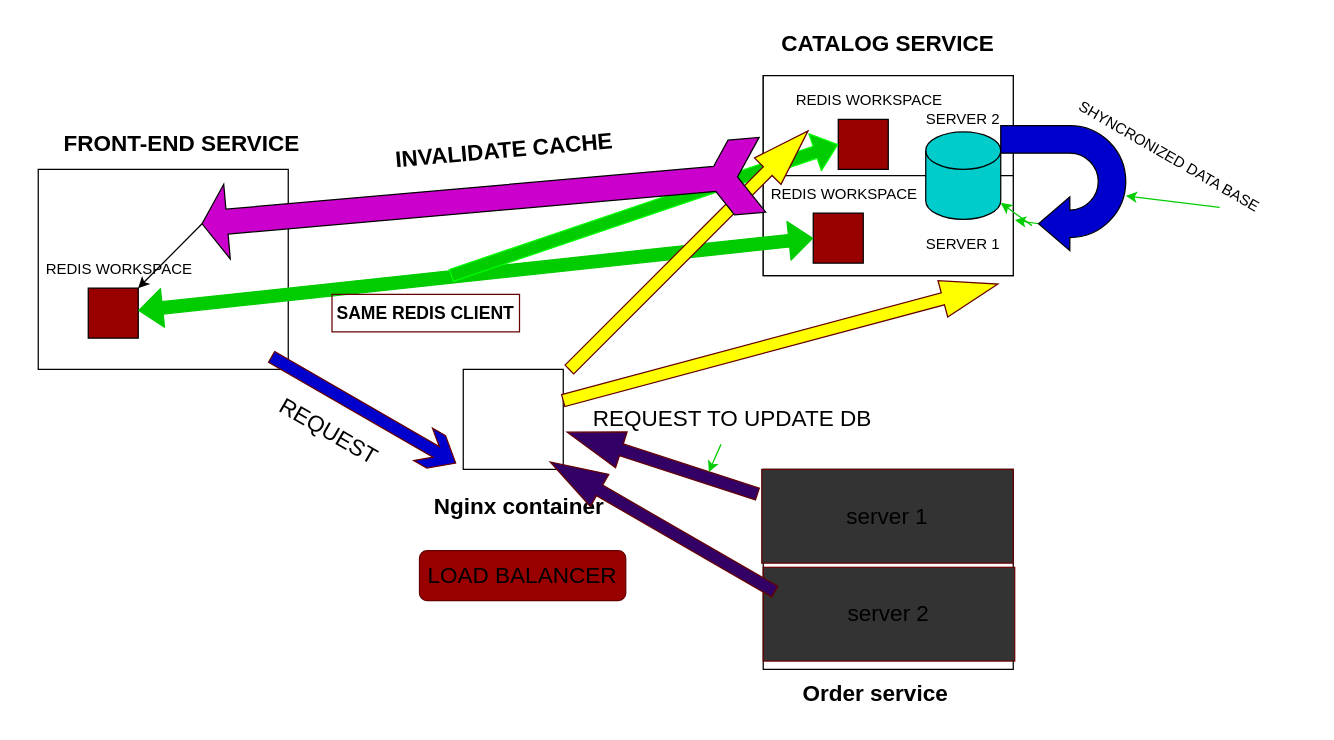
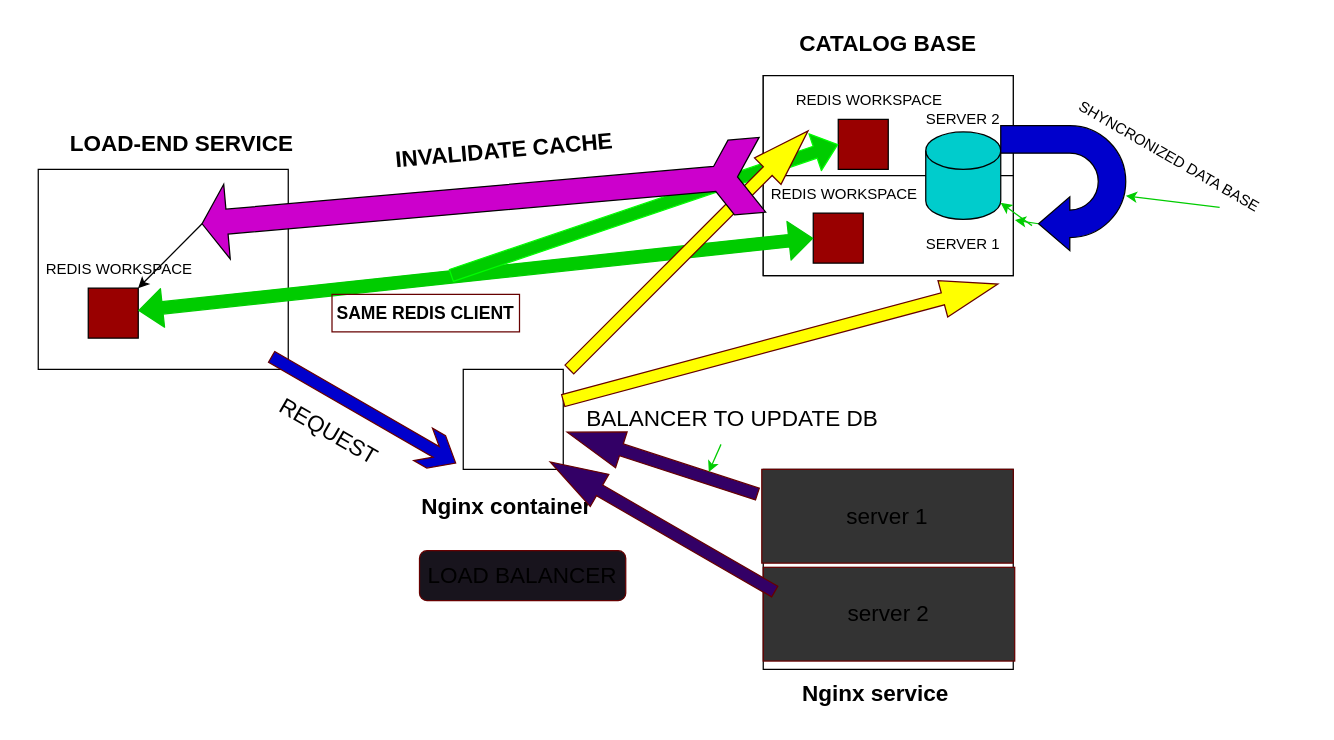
  <mxCell id="0" />
  <mxCell id="1" parent="0" />
  <mxCell id="2" value="" style="rounded=0;whiteSpace=wrap;html=1;" parent="1" vertex="1"><mxGeometry x="610" y="375" width="200" height="160" as="geometry" /></mxCell>
  <mxCell id="3" value="" style="rounded=0;whiteSpace=wrap;html=1;" parent="1" vertex="1"><mxGeometry x="610" y="60" width="200" height="160" as="geometry" /></mxCell>
  <mxCell id="4" value="" style="rounded=0;whiteSpace=wrap;html=1;" parent="1" vertex="1"><mxGeometry x="30" y="135" width="200" height="160" as="geometry" /></mxCell>
  <mxCell id="5" value="" style="whiteSpace=wrap;html=1;aspect=fixed;direction=south;fillColor=#990000;" parent="1" vertex="1"><mxGeometry x="70" y="230" width="40" height="40" as="geometry" /></mxCell>
  <mxCell id="6" value="" style="whiteSpace=wrap;html=1;aspect=fixed;" parent="1" vertex="1"><mxGeometry x="370" y="295" width="80" height="80" as="geometry" /></mxCell>
- <mxCell id="7" value="&lt;h2&gt;&lt;font style=&quot;font-size: 18px;&quot;&gt;FRONT-END SERVICE&lt;/font&gt;&lt;/h2&gt;" style="text;strokeColor=none;align=center;fillColor=none;html=1;verticalAlign=middle;whiteSpace=wrap;rounded=0;" parent="1" vertex="1"><mxGeometry x="40" y="100" width="210" height="30" as="geometry" /></mxCell>
+ <mxCell id="7" value="&lt;h2&gt;&lt;font style=&quot;font-size: 18px;&quot;&gt;LOAD-END SERVICE&lt;/font&gt;&lt;/h2&gt;" style="text;strokeColor=none;align=center;fillColor=none;html=1;verticalAlign=middle;whiteSpace=wrap;rounded=0;" parent="1" vertex="1"><mxGeometry x="40" y="100" width="210" height="30" as="geometry" /></mxCell>
  <mxCell id="8" value="REDIS WORKSPACE" style="text;strokeColor=none;align=center;fillColor=none;html=1;verticalAlign=middle;whiteSpace=wrap;rounded=0;" parent="1" vertex="1"><mxGeometry x="20" y="200" width="150" height="30" as="geometry" /></mxCell>
  <mxCell id="9" value="" style="rounded=0;whiteSpace=wrap;html=1;" parent="1" vertex="1"><mxGeometry x="610" y="60" width="200" height="80" as="geometry" /></mxCell>
  <mxCell id="10" value="" style="rounded=0;whiteSpace=wrap;html=1;" parent="1" vertex="1"><mxGeometry x="610" y="140" width="200" height="80" as="geometry" /></mxCell>
- <mxCell id="11" value="&lt;h2&gt;CATALOG SERVICE&lt;/h2&gt;" style="text;strokeColor=none;align=center;fillColor=none;html=1;verticalAlign=middle;whiteSpace=wrap;rounded=0;" parent="1" vertex="1"><mxGeometry x="605" y="20" width="210" height="30" as="geometry" /></mxCell>
+ <mxCell id="11" value="&lt;h2&gt;CATALOG BASE&lt;/h2&gt;" style="text;strokeColor=none;align=center;fillColor=none;html=1;verticalAlign=middle;whiteSpace=wrap;rounded=0;" parent="1" vertex="1"><mxGeometry x="605" y="20" width="210" height="30" as="geometry" /></mxCell>
  <mxCell id="12" value="" style="shape=cylinder3;whiteSpace=wrap;html=1;boundedLbl=1;backgroundOutline=1;size=15;fillColor=#00CCCC;" parent="1" vertex="1"><mxGeometry x="740" y="105" width="60" height="70" as="geometry" /></mxCell>
  <mxCell id="13" value="" style="whiteSpace=wrap;html=1;aspect=fixed;direction=south;fillColor=#990000;" parent="1" vertex="1"><mxGeometry x="670" y="95" width="40" height="40" as="geometry" /></mxCell>
  <mxCell id="14" value="REDIS WORKSPACE" style="text;strokeColor=none;align=center;fillColor=none;html=1;verticalAlign=middle;whiteSpace=wrap;rounded=0;" parent="1" vertex="1"><mxGeometry x="620" y="65" width="150" height="30" as="geometry" /></mxCell>
  <mxCell id="15" value="" style="whiteSpace=wrap;html=1;aspect=fixed;direction=south;fillColor=#990000;" parent="1" vertex="1"><mxGeometry x="650" y="170" width="40" height="40" as="geometry" /></mxCell>
  <mxCell id="16" value="REDIS WORKSPACE" style="text;strokeColor=none;align=center;fillColor=none;html=1;verticalAlign=middle;whiteSpace=wrap;rounded=0;" parent="1" vertex="1"><mxGeometry x="600" y="140" width="150" height="30" as="geometry" /></mxCell>
  <mxCell id="17" value="" style="shape=flexArrow;endArrow=classic;startArrow=classic;html=1;entryX=0.5;entryY=1;entryDx=0;entryDy=0;strokeColor=#00CC00;fillColor=#00CC00;" parent="1" source="5" target="15" edge="1"><mxGeometry width="100" height="100" relative="1" as="geometry"><mxPoint x="490" y="300" as="sourcePoint" /><mxPoint x="590" y="200" as="targetPoint" /><Array as="points" /></mxGeometry></mxCell>
  <mxCell id="18" value="" style="shape=flexArrow;endArrow=classic;html=1;entryX=0.5;entryY=1;entryDx=0;entryDy=0;strokeColor=#00FF00;fillColor=#00CC00;" parent="1" target="13" edge="1"><mxGeometry width="50" height="50" relative="1" as="geometry"><mxPoint x="360" y="220" as="sourcePoint" /><mxPoint x="570" y="220" as="targetPoint" /><Array as="points" /></mxGeometry></mxCell>
  <mxCell id="19" value="&lt;h3&gt;SAME REDIS CLIENT&lt;/h3&gt;" style="text;strokeColor=#660000;align=center;fillColor=none;html=1;verticalAlign=middle;whiteSpace=wrap;rounded=0;rotation=0;" parent="1" vertex="1"><mxGeometry x="265" y="235" width="150" height="30" as="geometry" /></mxCell>
  <mxCell id="20" style="edgeStyle=none;html=1;exitX=1;exitY=0;exitDx=0;exitDy=0;strokeColor=#00CC00;fillColor=#00CC00;" parent="1" source="21" target="12" edge="1"><mxGeometry relative="1" as="geometry" /></mxCell>
  <mxCell id="21" value="SERVER 1" style="text;strokeColor=none;align=center;fillColor=none;html=1;verticalAlign=middle;whiteSpace=wrap;rounded=0;" parent="1" vertex="1"><mxGeometry x="715" y="180" width="110" height="30" as="geometry" /></mxCell>
  <mxCell id="22" value="SERVER 2" style="text;strokeColor=none;align=center;fillColor=none;html=1;verticalAlign=middle;whiteSpace=wrap;rounded=0;" parent="1" vertex="1"><mxGeometry x="715" y="80" width="110" height="30" as="geometry" /></mxCell>
  <mxCell id="23" style="edgeStyle=none;html=1;exitX=0;exitY=0;exitDx=69.75;exitDy=21.5;exitPerimeter=0;entryX=0.875;entryY=-0.147;entryDx=0;entryDy=0;entryPerimeter=0;strokeColor=#00CC00;fillColor=#00CC00;" parent="1" source="24" target="21" edge="1"><mxGeometry relative="1" as="geometry" /></mxCell>
  <mxCell id="24" value="" style="html=1;shadow=0;dashed=0;align=center;verticalAlign=middle;shape=mxgraph.arrows2.uTurnArrow;dy=11;arrowHead=43;dx2=25;fillColor=#0000CC;rotation=-180;" parent="1" vertex="1"><mxGeometry x="800" y="100" width="100" height="100" as="geometry" /></mxCell>
  <mxCell id="25" style="edgeStyle=none;html=1;exitX=0.75;exitY=1;exitDx=0;exitDy=0;strokeColor=#00CC00;fillColor=#00CC00;" parent="1" source="26" target="24" edge="1"><mxGeometry relative="1" as="geometry" /></mxCell>
  <mxCell id="26" value="SHYNCRONIZED DATA BASE" style="text;strokeColor=none;align=center;fillColor=none;html=1;verticalAlign=middle;whiteSpace=wrap;rounded=0;rotation=30;" parent="1" vertex="1"><mxGeometry x="825" y="110" width="220" height="30" as="geometry" /></mxCell>
- <mxCell id="27" value="&lt;h2&gt;Nginx container&lt;/h2&gt;" style="text;strokeColor=none;align=center;fillColor=none;html=1;verticalAlign=middle;whiteSpace=wrap;rounded=0;" parent="1" vertex="1"><mxGeometry x="340" y="390" width="150" height="30" as="geometry" /></mxCell>
+ <mxCell id="27" value="&lt;h2&gt;Nginx container&lt;/h2&gt;" style="text;strokeColor=none;align=center;fillColor=none;html=1;verticalAlign=middle;whiteSpace=wrap;rounded=0;" parent="1" vertex="1"><mxGeometry x="330" y="390" width="150" height="30" as="geometry" /></mxCell>
  <mxCell id="28" value="" style="html=1;shadow=0;dashed=0;align=center;verticalAlign=middle;shape=mxgraph.arrows2.sharpArrow;dy1=0.67;dx1=18;dx2=18;notch=0;strokeColor=#660000;fillColor=#0000CC;rotation=30;" parent="1" vertex="1"><mxGeometry x="205.31" y="312.5" width="170" height="30" as="geometry" /></mxCell>
- <mxCell id="29" value="&lt;h2&gt;Order service&lt;/h2&gt;" style="text;strokeColor=none;align=center;fillColor=none;html=1;verticalAlign=middle;whiteSpace=wrap;rounded=0;" parent="1" vertex="1"><mxGeometry x="570" y="540" width="260" height="30" as="geometry" /></mxCell>
- <mxCell id="30" value="LOAD BALANCER" style="rounded=1;whiteSpace=wrap;html=1;strokeColor=#660000;fontSize=18;fillColor=#990000;" parent="1" vertex="1"><mxGeometry x="335" y="440" width="165" height="40" as="geometry" /></mxCell>
+ <mxCell id="29" value="&lt;h2&gt;Nginx service&lt;/h2&gt;" style="text;strokeColor=none;align=center;fillColor=none;html=1;verticalAlign=middle;whiteSpace=wrap;rounded=0;" parent="1" vertex="1"><mxGeometry x="570" y="540" width="260" height="30" as="geometry" /></mxCell>
+ <mxCell id="30" value="LOAD BALANCER" style="rounded=1;whiteSpace=wrap;html=1;strokeColor=#660000;fontSize=18;fillColor=#18141D;" parent="1" vertex="1"><mxGeometry x="335" y="440" width="165" height="40" as="geometry" /></mxCell>
  <mxCell id="31" value="REQUEST" style="text;strokeColor=none;align=center;fillColor=none;html=1;verticalAlign=middle;whiteSpace=wrap;rounded=0;fontSize=18;rotation=30;" parent="1" vertex="1"><mxGeometry x="205.31" y="330" width="114.69" height="30" as="geometry" /></mxCell>
  <mxCell id="32" value="" style="html=1;shadow=0;dashed=0;align=center;verticalAlign=middle;shape=mxgraph.arrows2.arrow;dy=0.67;dx=45.56;direction=north;notch=0;strokeColor=#660000;fontSize=18;fillColor=#FFFF00;rotation=45;" parent="1" vertex="1"><mxGeometry x="535.36" y="64.64" width="30" height="270" as="geometry" /></mxCell>
  <mxCell id="33" value="" style="html=1;shadow=0;dashed=0;align=center;verticalAlign=middle;shape=mxgraph.arrows2.arrow;dy=0.67;dx=45.56;direction=north;notch=0;strokeColor=#660000;fontSize=18;fillColor=#FFFF00;rotation=75;" parent="1" vertex="1"><mxGeometry x="608.83" y="93.35" width="30" height="360" as="geometry" /></mxCell>
  <mxCell id="34" value="server 1" style="rounded=0;whiteSpace=wrap;html=1;strokeColor=#660000;fontSize=18;fillColor=#333333;" parent="1" vertex="1"><mxGeometry x="608.83" y="375" width="201.17" height="75" as="geometry" /></mxCell>
  <mxCell id="35" value="server 2" style="rounded=0;whiteSpace=wrap;html=1;strokeColor=#660000;fontSize=18;fillColor=#333333;" parent="1" vertex="1"><mxGeometry x="610" y="453.35" width="201.17" height="75" as="geometry" /></mxCell>
  <mxCell id="36" value="" style="html=1;shadow=0;dashed=0;align=center;verticalAlign=middle;shape=mxgraph.arrows2.arrow;dy=0.67;dx=45.56;direction=north;notch=0;strokeColor=#660000;fontSize=18;fillColor=#330066;rotation=-60;" parent="1" vertex="1"><mxGeometry x="514.57" y="317.21" width="29.66" height="207.41" as="geometry" /></mxCell>
  <mxCell id="37" value="" style="html=1;shadow=0;dashed=0;align=center;verticalAlign=middle;shape=mxgraph.arrows2.arrow;dy=0.67;dx=45.56;direction=north;notch=0;strokeColor=#660000;fontSize=18;fillColor=#330066;rotation=-72;" parent="1" vertex="1"><mxGeometry x="514.23" y="290" width="30" height="160" as="geometry" /></mxCell>
- <mxCell id="38" value="REQUEST TO UPDATE DB" style="text;html=1;align=center;verticalAlign=middle;resizable=0;points=[];autosize=1;strokeColor=none;fillColor=none;fontSize=18;" parent="1" vertex="1"><mxGeometry x="460" y="315" width="250" height="40" as="geometry" /></mxCell>
+ <mxCell id="38" value="BALANCER TO UPDATE DB" style="text;html=1;align=center;verticalAlign=middle;resizable=0;points=[];autosize=1;strokeColor=none;fillColor=none;fontSize=18;" parent="1" vertex="1"><mxGeometry x="460" y="315" width="250" height="40" as="geometry" /></mxCell>
  <mxCell id="39" style="edgeStyle=none;html=1;entryX=0.265;entryY=0.655;entryDx=0;entryDy=0;entryPerimeter=0;strokeColor=#00CC00;fontSize=18;fillColor=#00CC00;" parent="1" source="38" target="37" edge="1"><mxGeometry relative="1" as="geometry" /></mxCell>
  <mxCell id="40" style="edgeStyle=none;html=1;exitX=1;exitY=0.5;exitDx=0;exitDy=0;exitPerimeter=0;" edge="1" parent="1" source="41" target="5"><mxGeometry relative="1" as="geometry" /></mxCell>
  <mxCell id="41" value="" style="html=1;shadow=0;dashed=0;align=center;verticalAlign=middle;shape=mxgraph.arrows2.tailedNotchedArrow;dy1=10;dx1=20;notch=20;arrowHead=20;dx2=25;dy2=30;rotation=-185;fillColor=#CC00CC;" vertex="1" parent="1"><mxGeometry x="160.21" y="128.92" width="449.96" height="60" as="geometry" /></mxCell>
  <mxCell id="42" value="&lt;h2&gt;INVALIDATE CACHE&amp;nbsp;&lt;/h2&gt;" style="text;html=1;align=center;verticalAlign=middle;resizable=0;points=[];autosize=1;strokeColor=none;fillColor=none;rotation=-5;" vertex="1" parent="1"><mxGeometry x="305" y="90" width="200" height="60" as="geometry" /></mxCell>
